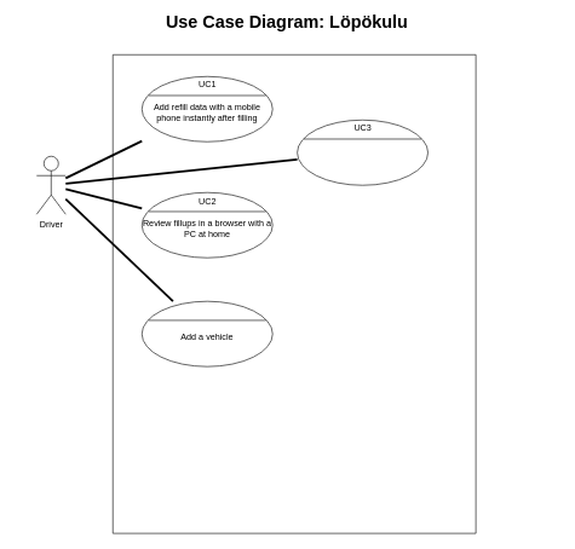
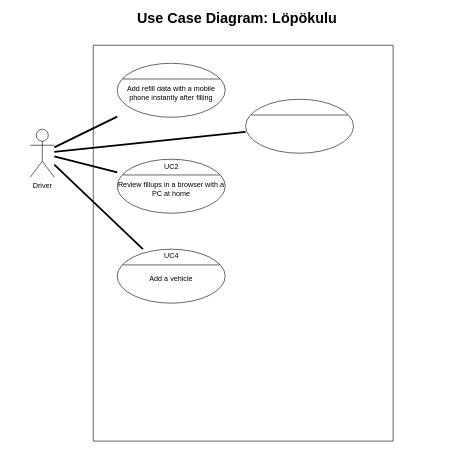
  <mxCell id="0" />
  <mxCell id="1" parent="0" />
  <mxCell id="2" value="" style="swimlane;startSize=0;" parent="1" vertex="1"><mxGeometry x="155" y="75" width="500" height="660" as="geometry" /></mxCell>
  <mxCell id="3" value="" style="shape=ellipse;container=1;horizontal=1;horizontalStack=0;resizeParent=1;resizeParentMax=0;resizeLast=0;html=1;dashed=0;collapsible=0;" vertex="1" parent="2"><mxGeometry x="40" y="30" width="180" height="90" as="geometry" /></mxCell>
- <mxCell id="4" value="UC1" style="html=1;strokeColor=none;fillColor=none;align=center;verticalAlign=middle;rotatable=0;" vertex="1" parent="3"><mxGeometry width="180" height="22.5" as="geometry" /></mxCell>
  <mxCell id="5" value="" style="line;strokeWidth=1;fillColor=none;rotatable=0;labelPosition=right;points=[];portConstraint=eastwest;dashed=0;resizeWidth=1;" vertex="1" parent="3"><mxGeometry x="9" y="22.5" width="162" height="7.5" as="geometry" /></mxCell>
  <mxCell id="6" value="Add refill data with a mobile phone instantly after filling" style="text;html=1;align=center;verticalAlign=middle;rotatable=0;whiteSpace=wrap;" vertex="1" parent="3"><mxGeometry y="30.0" width="180" height="37.5" as="geometry" /></mxCell>
  <mxCell id="7" value="" style="shape=ellipse;container=1;horizontal=1;horizontalStack=0;resizeParent=1;resizeParentMax=0;resizeLast=0;html=1;dashed=0;collapsible=0;" vertex="1" parent="2"><mxGeometry x="40" y="190" width="180" height="90" as="geometry" /></mxCell>
  <mxCell id="8" value="UC2" style="html=1;strokeColor=none;fillColor=none;align=center;verticalAlign=middle;rotatable=0;" vertex="1" parent="7"><mxGeometry y="1" width="180" height="22.5" as="geometry" /></mxCell>
  <mxCell id="9" value="" style="line;strokeWidth=1;fillColor=none;rotatable=0;labelPosition=right;points=[];portConstraint=eastwest;dashed=0;resizeWidth=1;" vertex="1" parent="7"><mxGeometry x="9" y="22.5" width="162" height="7.5" as="geometry" /></mxCell>
  <mxCell id="10" value="Review fillups in a browser with a PC at home" style="text;html=1;align=center;verticalAlign=middle;rotatable=0;whiteSpace=wrap;" vertex="1" parent="7"><mxGeometry y="30.0" width="180" height="37.5" as="geometry" /></mxCell>
  <mxCell id="11" value="" style="shape=ellipse;container=1;horizontal=1;horizontalStack=0;resizeParent=1;resizeParentMax=0;resizeLast=0;html=1;dashed=0;collapsible=0;" vertex="1" parent="2"><mxGeometry x="254" y="90" width="180" height="90" as="geometry" /></mxCell>
- <mxCell id="12" value="UC3" style="html=1;strokeColor=none;fillColor=none;align=center;verticalAlign=middle;rotatable=0;" vertex="1" parent="11"><mxGeometry width="180" height="22.5" as="geometry" /></mxCell>
  <mxCell id="13" value="" style="line;strokeWidth=1;fillColor=none;rotatable=0;labelPosition=right;points=[];portConstraint=eastwest;dashed=0;resizeWidth=1;" vertex="1" parent="11"><mxGeometry x="9" y="22.5" width="162" height="7.5" as="geometry" /></mxCell>
  <mxCell id="14" value="" style="shape=ellipse;container=1;horizontal=1;horizontalStack=0;resizeParent=1;resizeParentMax=0;resizeLast=0;html=1;dashed=0;collapsible=0;" vertex="1" parent="2"><mxGeometry x="40" y="340" width="180" height="90" as="geometry" /></mxCell>
+ <mxCell id="15" value="UC4" style="html=1;strokeColor=none;fillColor=none;align=center;verticalAlign=middle;rotatable=0;" vertex="1" parent="14"><mxGeometry width="180" height="22.5" as="geometry" /></mxCell>
  <mxCell id="16" value="" style="line;strokeWidth=1;fillColor=none;rotatable=0;labelPosition=right;points=[];portConstraint=eastwest;dashed=0;resizeWidth=1;" vertex="1" parent="14"><mxGeometry x="9" y="22.5" width="162" height="7.5" as="geometry" /></mxCell>
  <mxCell id="17" value="Add a vehicle" style="text;html=1;align=center;verticalAlign=middle;rotatable=0;whiteSpace=wrap;" vertex="1" parent="14"><mxGeometry y="30.0" width="180" height="37.5" as="geometry" /></mxCell>
  <mxCell id="18" value="Driver" style="shape=umlActor;verticalLabelPosition=bottom;verticalAlign=top;html=1;outlineConnect=0;" vertex="1" parent="1"><mxGeometry x="50" y="215" width="40" height="80" as="geometry" /></mxCell>
  <mxCell id="19" value="" style="endArrow=none;startArrow=none;endFill=0;startFill=0;endSize=8;html=1;verticalAlign=bottom;labelBackgroundColor=none;strokeWidth=3;" edge="1" parent="1" source="18" target="3"><mxGeometry width="160" relative="1" as="geometry"><mxPoint x="265" y="575" as="sourcePoint" /><mxPoint x="425" y="575" as="targetPoint" /></mxGeometry></mxCell>
  <mxCell id="20" value="" style="endArrow=none;startArrow=none;endFill=0;startFill=0;endSize=8;html=1;verticalAlign=bottom;labelBackgroundColor=none;strokeWidth=3;" edge="1" parent="1" source="18" target="7"><mxGeometry width="160" relative="1" as="geometry"><mxPoint x="265" y="575" as="sourcePoint" /><mxPoint x="75" y="435" as="targetPoint" /></mxGeometry></mxCell>
  <mxCell id="21" value="&lt;font style=&quot;font-size: 24px&quot;&gt;&lt;b&gt;Use Case Diagram: Löpökulu&lt;/b&gt;&lt;/font&gt;" style="text;html=1;strokeColor=none;fillColor=none;align=center;verticalAlign=middle;whiteSpace=wrap;rounded=0;" vertex="1" parent="1"><mxGeometry x="20" y="20" width="750" height="20" as="geometry" /></mxCell>
  <mxCell id="22" value="" style="endArrow=none;startArrow=none;endFill=0;startFill=0;endSize=8;html=1;verticalAlign=bottom;labelBackgroundColor=none;strokeWidth=3;" edge="1" parent="1" source="18" target="11"><mxGeometry width="160" relative="1" as="geometry"><mxPoint x="65" y="245" as="sourcePoint" /><mxPoint x="225" y="245" as="targetPoint" /></mxGeometry></mxCell>
  <mxCell id="23" value="" style="endArrow=none;startArrow=none;endFill=0;startFill=0;endSize=8;html=1;verticalAlign=bottom;labelBackgroundColor=none;strokeWidth=3;" edge="1" parent="1" source="18" target="14"><mxGeometry width="160" relative="1" as="geometry"><mxPoint x="325" y="575" as="sourcePoint" /><mxPoint x="485" y="575" as="targetPoint" /></mxGeometry></mxCell>
